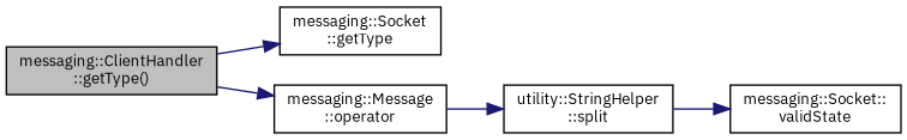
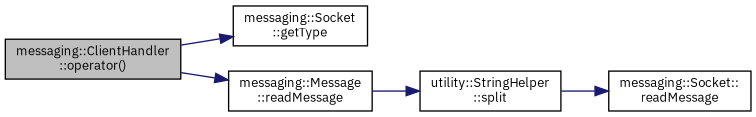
  digraph {
    fontname="IBM Plex Sans"
    rankdir=LR
    node [color=black fillcolor=white fontname="IBM Plex Sans" fontsize=10 shape=record style=filled]
    edge [color=midnightblue fontname="IBM Plex Sans" fontsize=10 labelfontname=Helvetica labelfontsize=10 style=solid]
-   n1 [fillcolor=grey75 fontcolor=black height=0.2 label="messaging::ClientHandler\l::getType()" width=0.4]
+   n1 [fillcolor=grey75 fontcolor=black height=0.2 label="messaging::ClientHandler\l::operator()" width=0.4]
    n2 [height=0.2 label="messaging::Socket\l::getType" width=0.4]
-   n3 [height=0.2 label="messaging::Message\l::operator" width=0.4]
+   n3 [height=0.2 label="messaging::Message\l::readMessage" width=0.4]
    n4 [height=0.2 label="utility::StringHelper\l::split" width=0.4]
-   n5 [height=0.2 label="messaging::Socket::\lvalidState" width=0.4]
+   n5 [height=0.2 label="messaging::Socket::\lreadMessage" width=0.4]
    n1 -> n2
    n1 -> n3
    n3 -> n4
    n4 -> n5
  }
